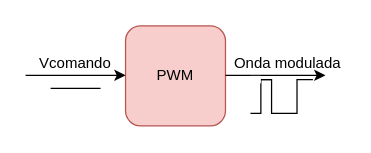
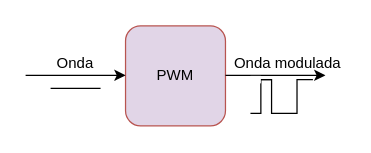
  <mxCell id="0" />
  <mxCell id="1" parent="0" />
- <mxCell id="2" value="PWM" style="rounded=1;whiteSpace=wrap;html=1;shadow=0;dashed=0;sketch=0;strokeWidth=1;fillColor=#f8cecc;strokeColor=#b85450;" parent="1" vertex="1"><mxGeometry x="100" y="20" width="80" height="80" as="geometry" /></mxCell>
+ <mxCell id="2" value="PWM" style="rounded=1;whiteSpace=wrap;html=1;shadow=0;dashed=0;sketch=0;strokeWidth=1;fillColor=#e1d5e7;strokeColor=#b85450;" parent="1" vertex="1"><mxGeometry x="100" y="20" width="80" height="80" as="geometry" /></mxCell>
  <mxCell id="3" value="" style="endArrow=classic;html=1;" parent="1" edge="1"><mxGeometry width="50" height="50" relative="1" as="geometry"><mxPoint x="20" y="59.58" as="sourcePoint" /><mxPoint x="100" y="59.58" as="targetPoint" /></mxGeometry></mxCell>
  <mxCell id="4" value="" style="endArrow=classic;html=1;" parent="1" edge="1"><mxGeometry width="50" height="50" relative="1" as="geometry"><mxPoint x="180" y="59.58" as="sourcePoint" /><mxPoint x="260" y="59.58" as="targetPoint" /></mxGeometry></mxCell>
- <mxCell id="5" value="Vcomando" style="text;html=1;strokeColor=none;fillColor=none;align=center;verticalAlign=middle;whiteSpace=wrap;rounded=0;" parent="1" vertex="1"><mxGeometry x="40" y="40" width="40" height="20" as="geometry" /></mxCell>
+ <mxCell id="5" value="Onda" style="text;html=1;strokeColor=none;fillColor=none;align=center;verticalAlign=middle;whiteSpace=wrap;rounded=0;" parent="1" vertex="1"><mxGeometry x="40" y="40" width="40" height="20" as="geometry" /></mxCell>
  <mxCell id="6" value="Onda modulada" style="text;html=1;strokeColor=none;fillColor=none;align=center;verticalAlign=middle;whiteSpace=wrap;rounded=0;" parent="1" vertex="1"><mxGeometry x="185" y="40" width="90" height="20" as="geometry" /></mxCell>
  <mxCell id="7" value="" style="group" parent="1" vertex="1" connectable="0"><mxGeometry x="200" y="60" width="50" height="30" as="geometry" /></mxCell>
  <mxCell id="8" value="" style="pointerEvents=1;verticalLabelPosition=bottom;shadow=0;dashed=0;align=center;html=1;verticalAlign=top;shape=mxgraph.electrical.waveforms.pulse_2;" parent="7" vertex="1"><mxGeometry x="4.167" y="3" width="45.833" height="27" as="geometry" /></mxCell>
  <mxCell id="9" value="" style="pointerEvents=1;verticalLabelPosition=bottom;shadow=0;dashed=0;align=center;html=1;verticalAlign=top;shape=mxgraph.electrical.waveforms.step_1;" parent="7" vertex="1"><mxGeometry y="3" width="16.667" height="27" as="geometry" /></mxCell>
  <mxCell id="10" value="" style="rounded=0;whiteSpace=wrap;html=1;strokeColor=none;" parent="7" vertex="1"><mxGeometry width="8.333" height="6" as="geometry" /></mxCell>
  <mxCell id="11" value="" style="endArrow=none;html=1;" edge="1" parent="1"><mxGeometry width="50" height="50" relative="1" as="geometry"><mxPoint x="40" y="70" as="sourcePoint" /><mxPoint x="80" y="70" as="targetPoint" /></mxGeometry></mxCell>
